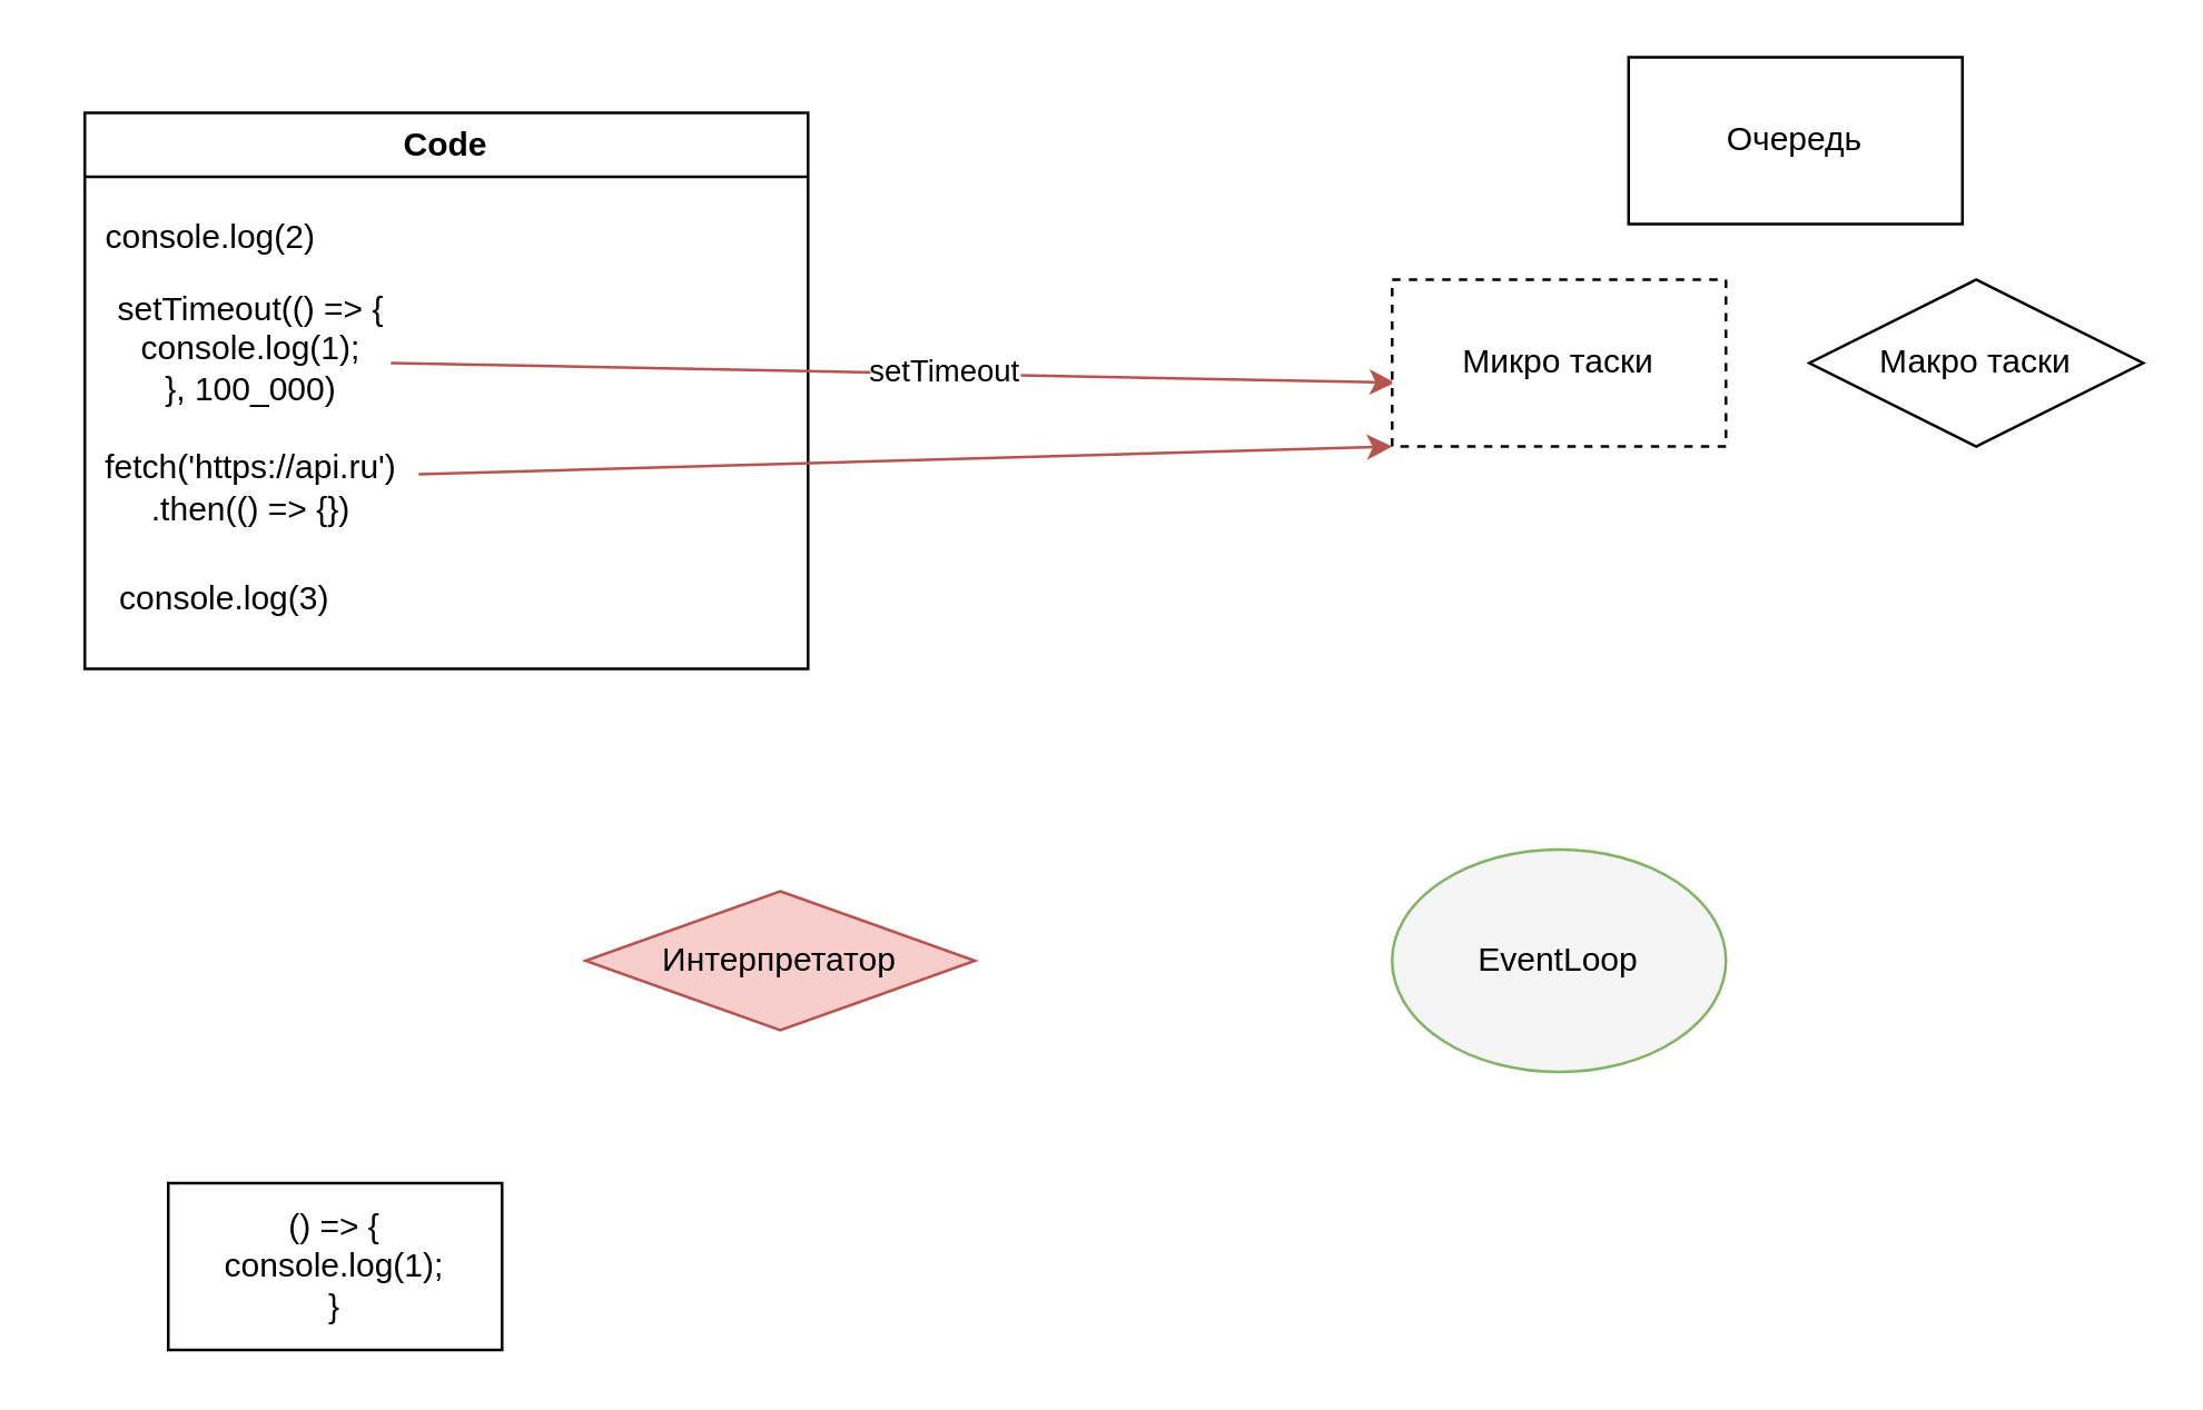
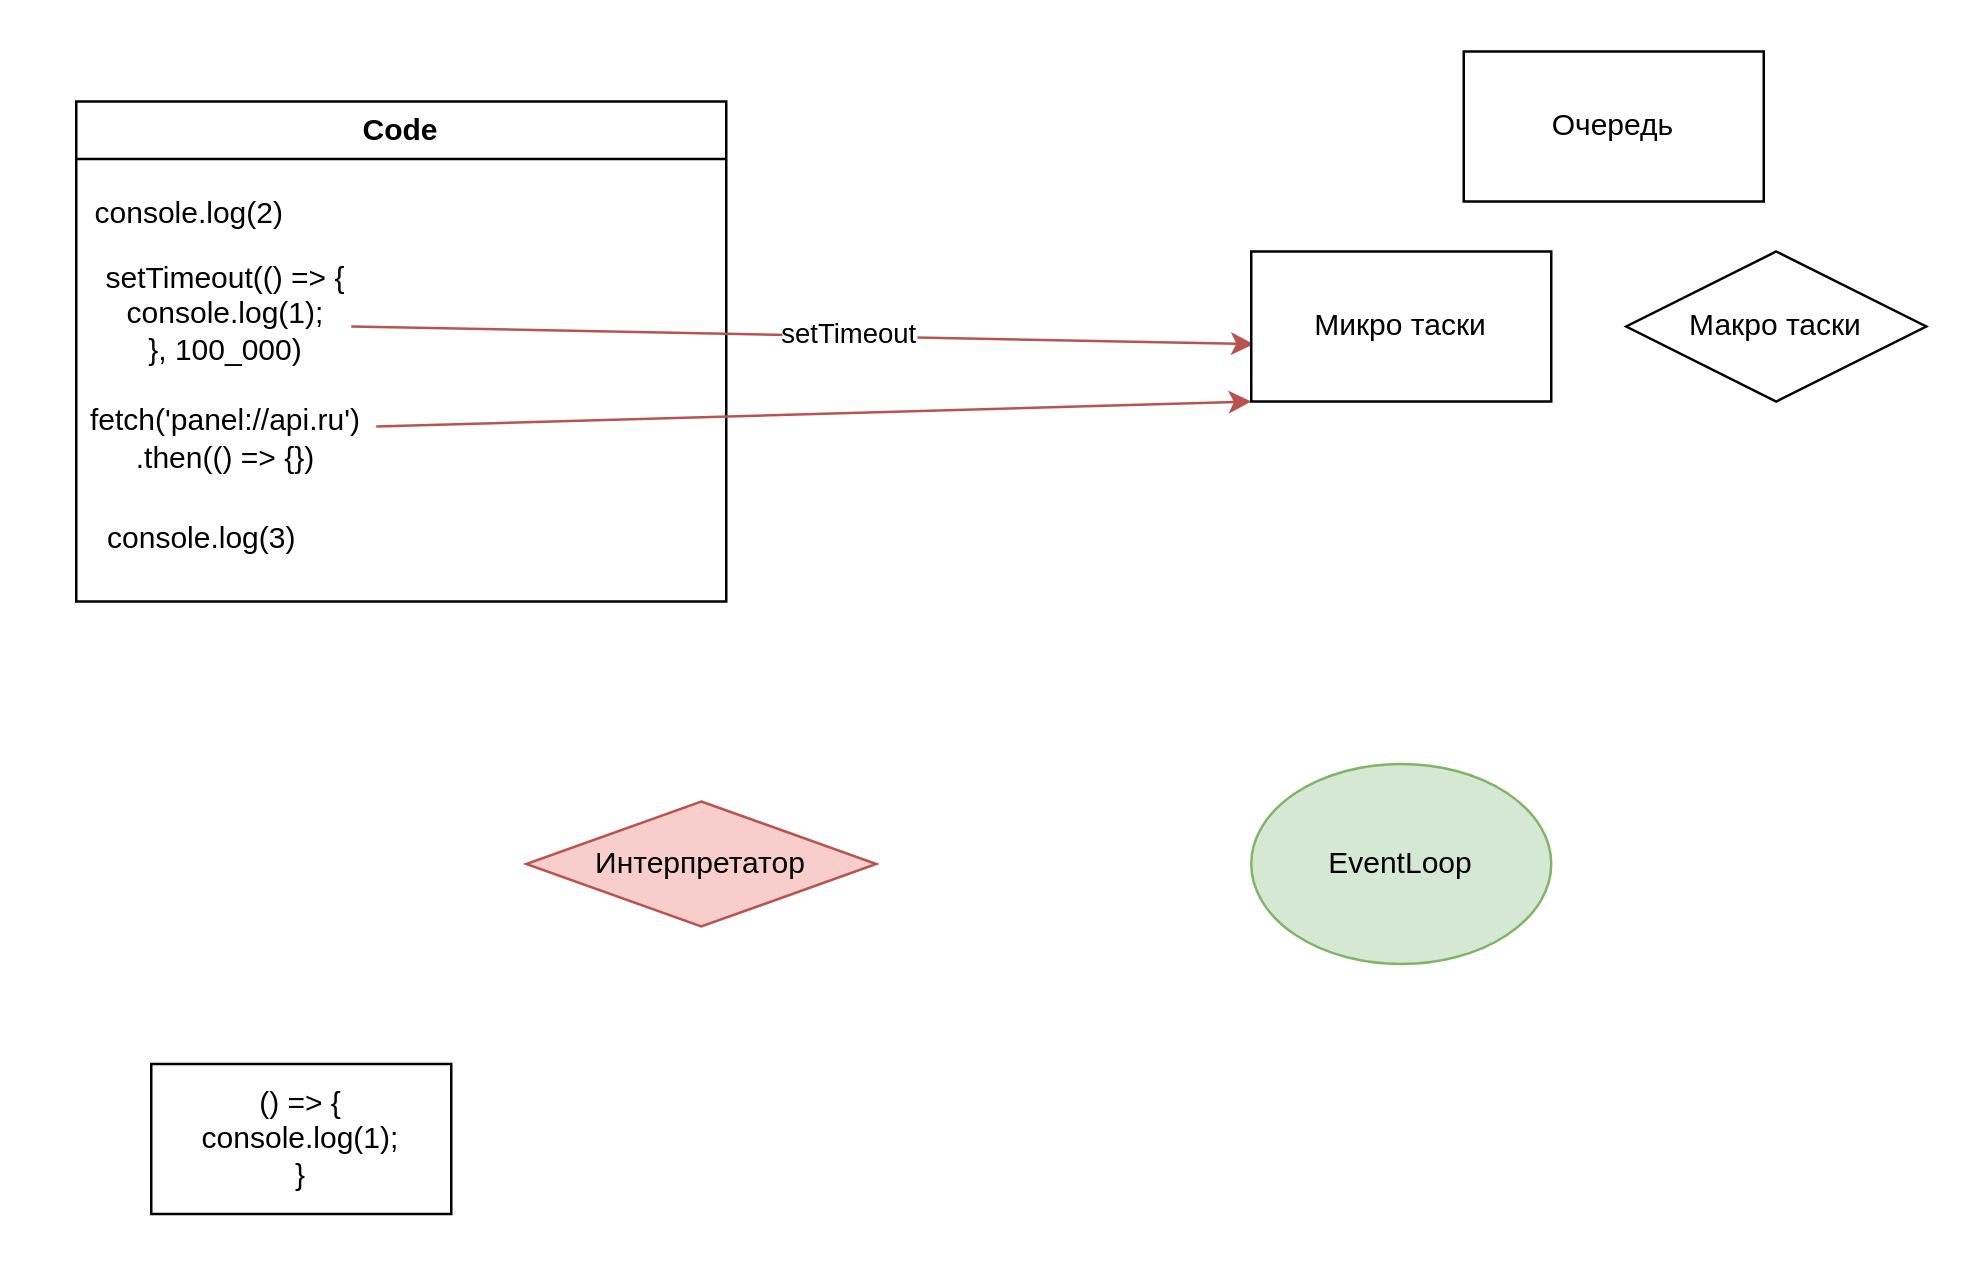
  <mxCell id="0" />
  <mxCell id="1" parent="0" />
  <mxCell id="2" value="Code" style="swimlane;whiteSpace=wrap;html=1;startSize=23;" parent="1" vertex="1"><mxGeometry x="30" y="40" width="260" height="200" as="geometry" /></mxCell>
  <mxCell id="3" value="console.log(2)" style="text;html=1;align=center;verticalAlign=middle;resizable=0;points=[];autosize=1;strokeColor=none;fillColor=none;" parent="2" vertex="1"><mxGeometry x="-5" y="30" width="100" height="30" as="geometry" /></mxCell>
  <mxCell id="4" value="setTimeout(() =&amp;gt; {&lt;div&gt;console.log(1);&lt;/div&gt;&lt;div&gt;}, 100_000)&lt;/div&gt;" style="text;html=1;align=center;verticalAlign=middle;whiteSpace=wrap;rounded=0;" parent="2" vertex="1"><mxGeometry x="-10" y="50" width="140" height="70" as="geometry" /></mxCell>
  <mxCell id="5" value="console.log(3)" style="text;html=1;align=center;verticalAlign=middle;resizable=0;points=[];autosize=1;strokeColor=none;fillColor=none;" parent="2" vertex="1"><mxGeometry y="160" width="100" height="30" as="geometry" /></mxCell>
- <mxCell id="6" value="fetch('https://api.ru')&lt;div&gt;.then(() =&amp;gt; {})&lt;/div&gt;" style="text;html=1;align=center;verticalAlign=middle;whiteSpace=wrap;rounded=0;" parent="2" vertex="1"><mxGeometry x="-10" y="100" width="140" height="70" as="geometry" /></mxCell>
+ <mxCell id="6" value="fetch('panel://api.ru')&lt;div&gt;.then(() =&amp;gt; {})&lt;/div&gt;" style="text;html=1;align=center;verticalAlign=middle;whiteSpace=wrap;rounded=0;" parent="2" vertex="1"><mxGeometry x="-10" y="100" width="140" height="70" as="geometry" /></mxCell>
  <mxCell id="7" value="" style="endArrow=classic;html=1;entryX=0.008;entryY=0.617;entryDx=0;entryDy=0;entryPerimeter=0;fillColor=#f8cecc;strokeColor=#b85450;" parent="2" target="11" edge="1"><mxGeometry width="50" height="50" relative="1" as="geometry"><mxPoint x="110" y="90" as="sourcePoint" /><mxPoint x="160" y="40" as="targetPoint" /></mxGeometry></mxCell>
  <mxCell id="8" value="setTimeout" style="edgeLabel;html=1;align=center;verticalAlign=middle;resizable=0;points=[];" parent="7" vertex="1" connectable="0"><mxGeometry x="0.103" y="1" relative="1" as="geometry"><mxPoint as="offset" /></mxGeometry></mxCell>
  <mxCell id="9" value="" style="endArrow=classic;html=1;entryX=0;entryY=1;entryDx=0;entryDy=0;fillColor=#f8cecc;strokeColor=#b85450;" parent="2" target="11" edge="1"><mxGeometry width="50" height="50" relative="1" as="geometry"><mxPoint x="120" y="130" as="sourcePoint" /><mxPoint x="170" y="80" as="targetPoint" /></mxGeometry></mxCell>
  <mxCell id="10" value="Очередь" style="rounded=0;whiteSpace=wrap;html=1;" parent="1" vertex="1"><mxGeometry x="585" y="20" width="120" height="60" as="geometry" /></mxCell>
- <mxCell id="11" value="Микро таски" style="rounded=0;whiteSpace=wrap;html=1;dashed=1;" parent="1" vertex="1"><mxGeometry x="500" y="100" width="120" height="60" as="geometry" /></mxCell>
+ <mxCell id="11" value="Микро таски" style="rounded=0;whiteSpace=wrap;html=1;" parent="1" vertex="1"><mxGeometry x="500" y="100" width="120" height="60" as="geometry" /></mxCell>
  <mxCell id="12" value="Макро таски" style="rhombus;whiteSpace=wrap;html=1;" parent="1" vertex="1"><mxGeometry x="650" y="100" width="120" height="60" as="geometry" /></mxCell>
- <mxCell id="13" value="EventLoop" style="ellipse;whiteSpace=wrap;html=1;fillColor=#f5f5f5;strokeColor=#82b366;" parent="1" vertex="1"><mxGeometry x="500" y="305" width="120" height="80" as="geometry" /></mxCell>
+ <mxCell id="13" value="EventLoop" style="ellipse;whiteSpace=wrap;html=1;fillColor=#d5e8d4;strokeColor=#82b366;" parent="1" vertex="1"><mxGeometry x="500" y="305" width="120" height="80" as="geometry" /></mxCell>
  <mxCell id="14" value="&lt;span style=&quot;color: rgb(0, 0, 0);&quot;&gt;() =&amp;gt; {&lt;/span&gt;&lt;div style=&quot;scrollbar-color: light-dark(#e2e2e2, #4b4b4b)&lt;br/&gt;&#09;&#09;&#09;&#09;&#09;light-dark(#fbfbfb, var(--dark-panel-color));&quot;&gt;console.log(1);&lt;/div&gt;&lt;div style=&quot;scrollbar-color: light-dark(#e2e2e2, #4b4b4b)&lt;br/&gt;&#09;&#09;&#09;&#09;&#09;light-dark(#fbfbfb, var(--dark-panel-color));&quot;&gt;}&lt;/div&gt;" style="rounded=0;whiteSpace=wrap;html=1;" parent="1" vertex="1"><mxGeometry x="60" y="425" width="120" height="60" as="geometry" /></mxCell>
  <mxCell id="15" value="Интерпретатор" style="rhombus;whiteSpace=wrap;html=1;fillColor=#f8cecc;strokeColor=#b85450;" parent="1" vertex="1"><mxGeometry x="210" y="320" width="140" height="50" as="geometry" /></mxCell>
